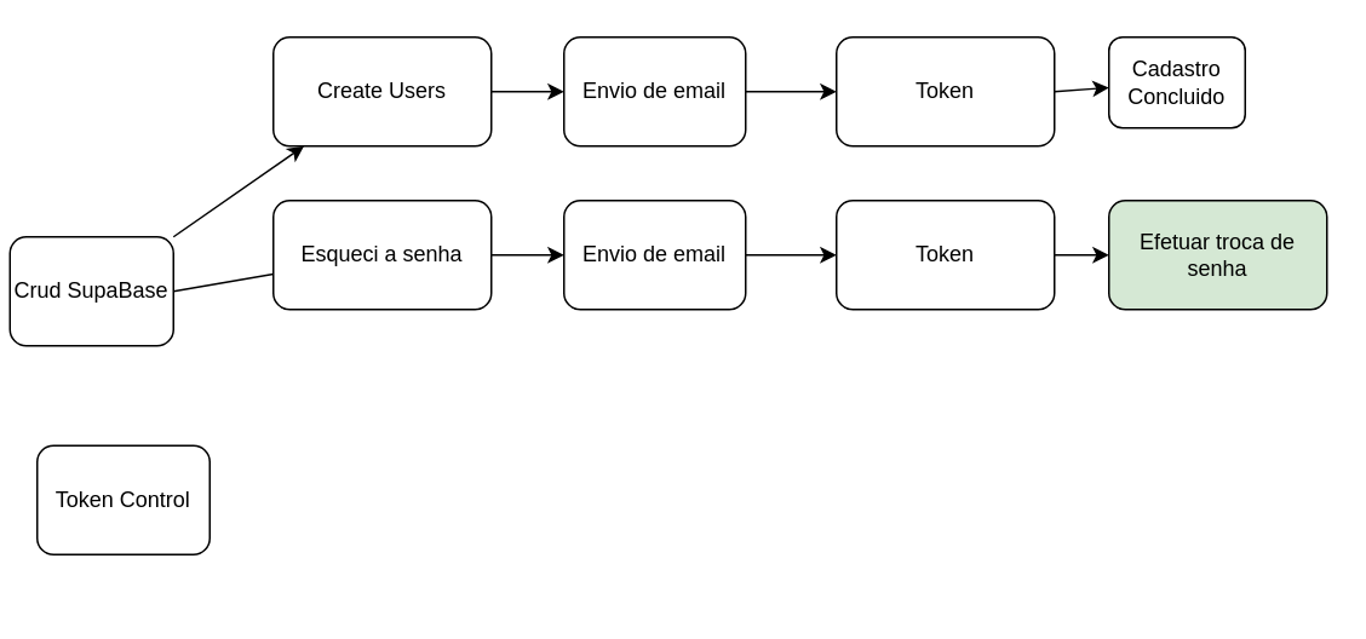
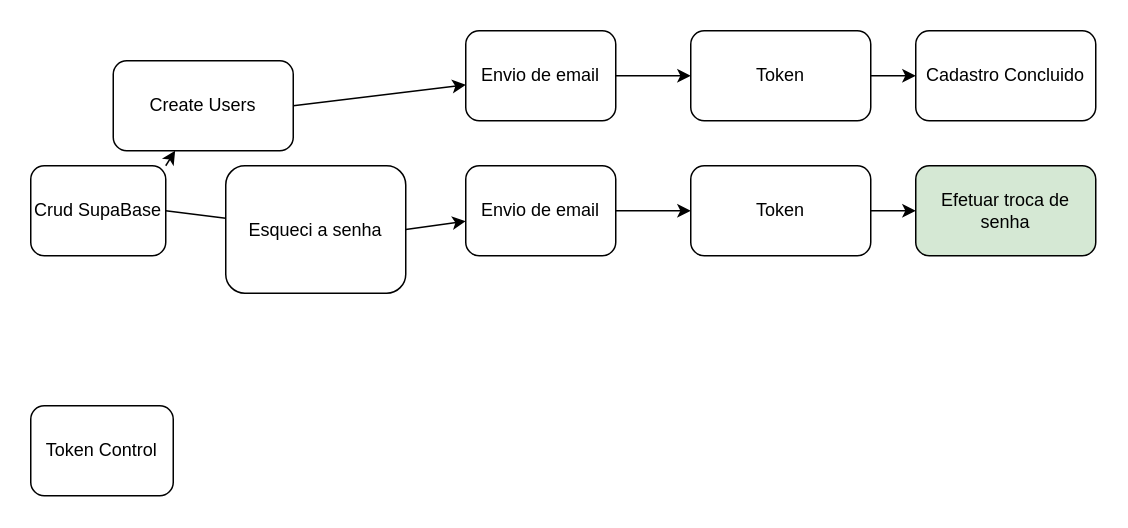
  <mxCell id="0" />
  <mxCell id="1" parent="0" />
  <mxCell id="2" style="edgeStyle=none;html=1;exitX=1;exitY=0;exitDx=0;exitDy=0;" edge="1" parent="1" source="4" target="7"><mxGeometry relative="1" as="geometry"><mxPoint x="150" y="80" as="targetPoint" /></mxGeometry></mxCell>
  <mxCell id="3" style="edgeStyle=none;html=1;exitX=1;exitY=0.5;exitDx=0;exitDy=0;endArrow=none;" edge="1" parent="1" source="4" target="14"><mxGeometry relative="1" as="geometry"><mxPoint x="150" y="140.111" as="targetPoint" /></mxGeometry></mxCell>
- <mxCell id="4" value="Crud SupaBase" style="rounded=1;whiteSpace=wrap;html=1;" vertex="1" parent="1"><mxGeometry x="5" y="130" width="90" height="60" as="geometry" /></mxCell>
- <mxCell id="5" value="Token Control" style="rounded=1;whiteSpace=wrap;html=1;" vertex="1" parent="1"><mxGeometry x="20" y="245" width="95" height="60" as="geometry" /></mxCell>
+ <mxCell id="4" value="Crud SupaBase" style="rounded=1;whiteSpace=wrap;html=1;" vertex="1" parent="1"><mxGeometry x="20" y="110" width="90" height="60" as="geometry" /></mxCell>
+ <mxCell id="5" value="Token Control" style="rounded=1;whiteSpace=wrap;html=1;" vertex="1" parent="1"><mxGeometry x="20" y="270" width="95" height="60" as="geometry" /></mxCell>
  <mxCell id="6" style="edgeStyle=none;html=1;exitX=1;exitY=0.5;exitDx=0;exitDy=0;" edge="1" parent="1" source="7" target="9"><mxGeometry relative="1" as="geometry"><mxPoint x="370" y="50" as="targetPoint" /></mxGeometry></mxCell>
- <mxCell id="7" value="Create Users" style="rounded=1;whiteSpace=wrap;html=1;" vertex="1" parent="1"><mxGeometry x="150" y="20" width="120" height="60" as="geometry" /></mxCell>
+ <mxCell id="7" value="Create Users" style="rounded=1;whiteSpace=wrap;html=1;" vertex="1" parent="1"><mxGeometry x="75" y="40" width="120" height="60" as="geometry" /></mxCell>
  <mxCell id="8" style="edgeStyle=none;html=1;exitX=1;exitY=0.5;exitDx=0;exitDy=0;" edge="1" parent="1" source="9" target="11"><mxGeometry relative="1" as="geometry"><mxPoint x="500" y="49" as="targetPoint" /></mxGeometry></mxCell>
  <mxCell id="9" value="Envio de email" style="rounded=1;whiteSpace=wrap;html=1;" vertex="1" parent="1"><mxGeometry x="310" y="20" width="100" height="60" as="geometry" /></mxCell>
  <mxCell id="10" style="edgeStyle=none;html=1;exitX=1;exitY=0.5;exitDx=0;exitDy=0;" edge="1" parent="1" source="11" target="12"><mxGeometry relative="1" as="geometry"><mxPoint x="630" y="49" as="targetPoint" /></mxGeometry></mxCell>
  <mxCell id="11" value="Token" style="rounded=1;whiteSpace=wrap;html=1;" vertex="1" parent="1"><mxGeometry x="460" y="20" width="120" height="60" as="geometry" /></mxCell>
- <mxCell id="12" value="Cadastro Concluido" style="rounded=1;whiteSpace=wrap;html=1;" vertex="1" parent="1"><mxGeometry x="610" y="20" width="75" height="50" as="geometry" /></mxCell>
+ <mxCell id="12" value="Cadastro Concluido" style="rounded=1;whiteSpace=wrap;html=1;" vertex="1" parent="1"><mxGeometry x="610" y="20" width="120" height="60" as="geometry" /></mxCell>
  <mxCell id="13" style="edgeStyle=none;html=1;exitX=1;exitY=0.5;exitDx=0;exitDy=0;" edge="1" parent="1" source="14" target="16"><mxGeometry relative="1" as="geometry"><mxPoint x="310" y="140.111" as="targetPoint" /></mxGeometry></mxCell>
- <mxCell id="14" value="Esqueci a senha" style="rounded=1;whiteSpace=wrap;html=1;" vertex="1" parent="1"><mxGeometry x="150" y="110.001" width="120" height="60" as="geometry" /></mxCell>
+ <mxCell id="14" value="Esqueci a senha" style="rounded=1;whiteSpace=wrap;html=1;" vertex="1" parent="1"><mxGeometry x="150" y="110.001" width="120" height="85" as="geometry" /></mxCell>
  <mxCell id="15" style="edgeStyle=none;html=1;exitX=1;exitY=0.5;exitDx=0;exitDy=0;" edge="1" parent="1" source="16" target="18"><mxGeometry relative="1" as="geometry"><mxPoint x="460" y="140.111" as="targetPoint" /></mxGeometry></mxCell>
  <mxCell id="16" value="Envio de email" style="rounded=1;whiteSpace=wrap;html=1;" vertex="1" parent="1"><mxGeometry x="310" y="110" width="100" height="60" as="geometry" /></mxCell>
  <mxCell id="17" style="edgeStyle=none;html=1;exitX=1;exitY=0.5;exitDx=0;exitDy=0;" edge="1" parent="1" source="18" target="19"><mxGeometry relative="1" as="geometry"><mxPoint x="610" y="140.111" as="targetPoint" /></mxGeometry></mxCell>
  <mxCell id="18" value="Token" style="rounded=1;whiteSpace=wrap;html=1;" vertex="1" parent="1"><mxGeometry x="460" y="110.001" width="120" height="60" as="geometry" /></mxCell>
  <mxCell id="19" value="Efetuar troca de senha" style="rounded=1;whiteSpace=wrap;html=1;fillColor=#d5e8d4;" vertex="1" parent="1"><mxGeometry x="610" y="110.001" width="120" height="60" as="geometry" /></mxCell>
